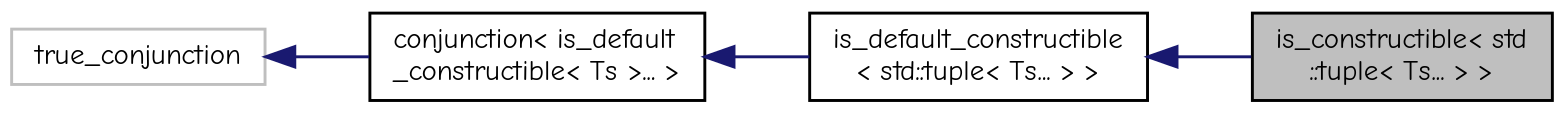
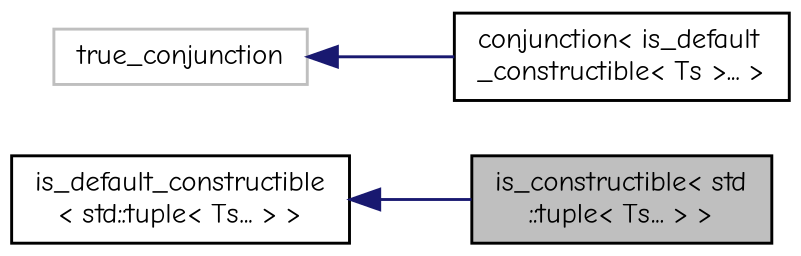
  digraph {
    fontname="Comic Neue"
    rankdir=LR
    node [color=black fillcolor=white fontname="Comic Neue" fontsize=10 shape=record style=filled]
    edge [color=midnightblue dir=back fontname="Comic Neue" fontsize=10 labelfontname=Helvetica labelfontsize=10 style=solid]
    n1 [fillcolor=grey75 fontcolor=black height=0.2 label="is_constructible\< std\l::tuple\< Ts... \> \>" width=0.4]
    n2 [height=0.2 label="is_default_constructible\l\< std::tuple\< Ts... \> \>" width=0.4]
    n3 [height=0.2 label="conjunction\< is_default\l_constructible\< Ts \>... \>" width=0.4]
    n4 [color=grey75 height=0.2 label=true_conjunction width=0.4]
    n2 -> n1
-   n3 -> n2
    n4 -> n3
  }
